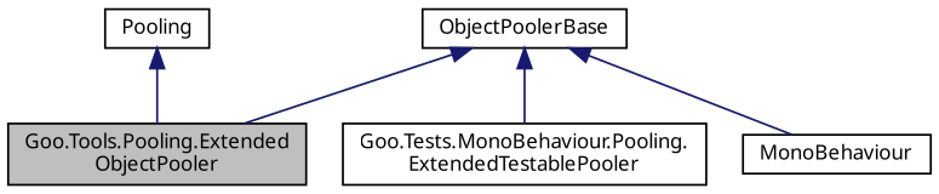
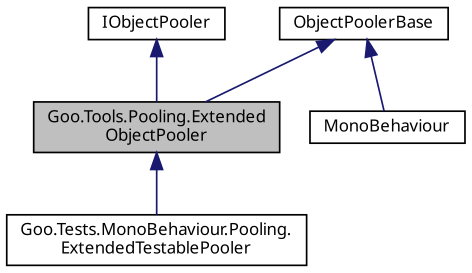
  digraph {
    node [color=black fillcolor=white fontname=Calibrii fontsize=10 shape=record style=filled]
    edge [color=midnightblue dir=back fontname=Calibrii fontsize=10 labelfontname=Calibrii labelfontsize=10 style=solid]
    n1 [fillcolor=grey75 fontcolor=black height=0.2 label="Goo.Tools.Pooling.Extended\lObjectPooler" width=0.4]
    n2 [height=0.2 label="Goo.Tests.MonoBehaviour.Pooling.\lExtendedTestablePooler" width=0.4]
    n3 [height=0.2 label=ObjectPoolerBase width=0.4]
    n4 [height=0.2 label=MonoBehaviour width=0.4]
-   n5 [height=0.2 label=Pooling width=0.4]
-   n3 -> n2
+   n5 [height=0.2 label=IObjectPooler width=0.4]
+   n1 -> n2
    n3 -> n1
    n3 -> n4
    n5 -> n1
  }
